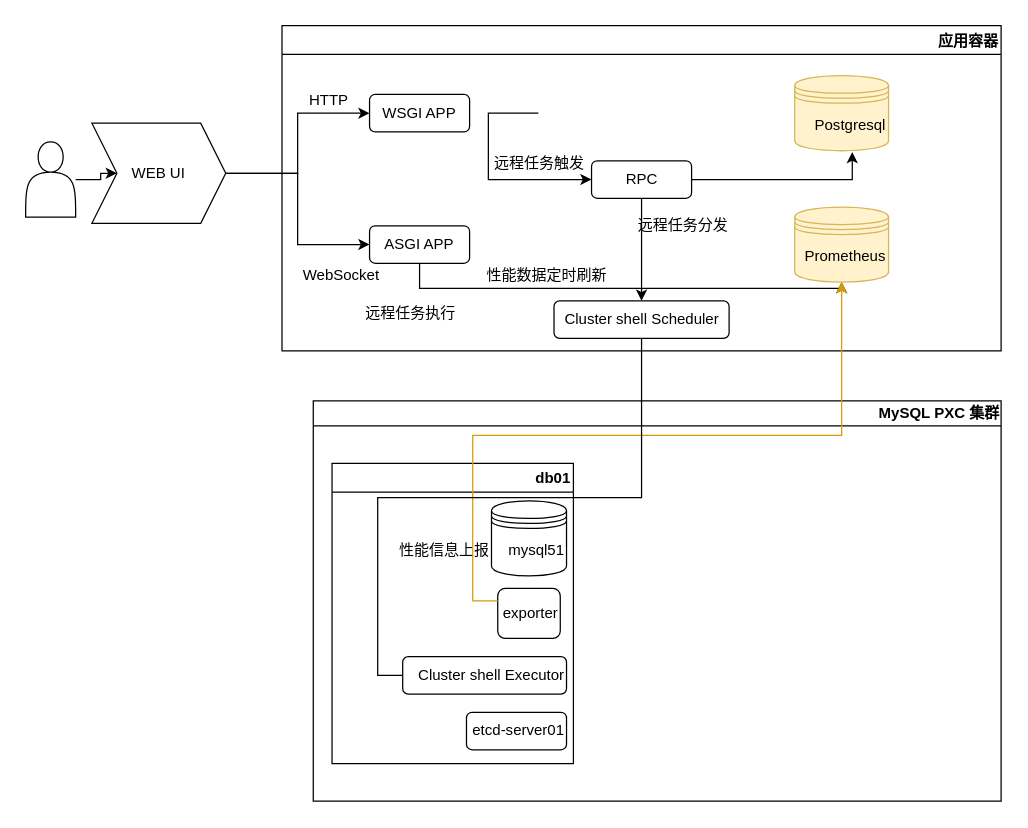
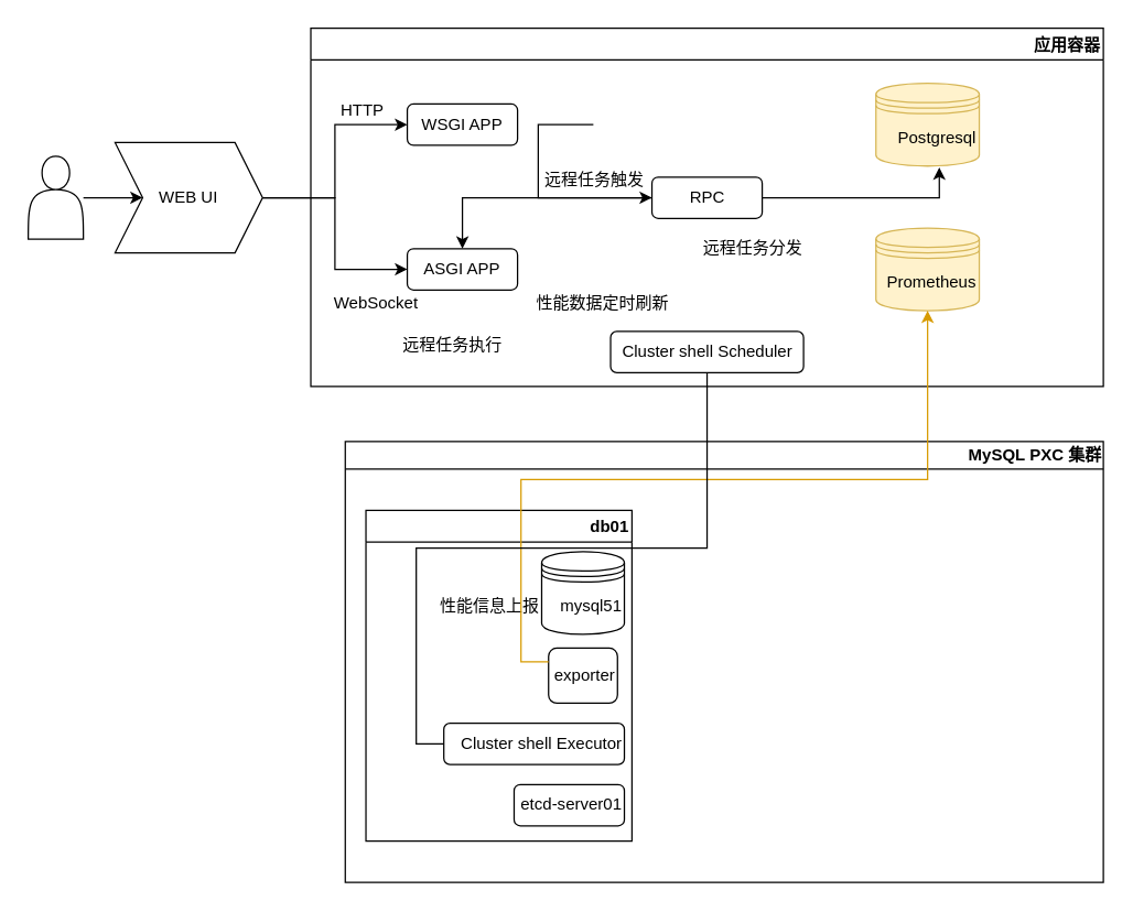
  <mxCell id="0" style=";html=1;" />
  <mxCell id="1" style=";html=1;" parent="0" />
  <mxCell id="2" value="应用容器" style="swimlane;align=right;" vertex="1" parent="1"><mxGeometry x="225" y="20" width="575" height="260" as="geometry" /></mxCell>
- <mxCell id="3" style="edgeStyle=orthogonalEdgeStyle;rounded=0;orthogonalLoop=1;jettySize=auto;html=1;entryX=0.5;entryY=1;entryDx=0;entryDy=0;exitX=0.5;exitY=1;exitDx=0;exitDy=0;" edge="1" parent="2" source="4" target="7"><mxGeometry relative="1" as="geometry" /></mxCell>
  <mxCell id="4" value="ASGI APP" style="rounded=1;whiteSpace=wrap;html=1;" vertex="1" parent="2"><mxGeometry x="70" y="160" width="80" height="30" as="geometry" /></mxCell>
  <mxCell id="5" style="edgeStyle=orthogonalEdgeStyle;rounded=0;orthogonalLoop=1;jettySize=auto;html=1;entryX=0;entryY=0.5;entryDx=0;entryDy=0;" edge="1" parent="2" target="13"><mxGeometry relative="1" as="geometry"><mxPoint x="205" y="70" as="sourcePoint" /><Array as="points"><mxPoint x="165" y="70" /><mxPoint x="165" y="123" /></Array></mxGeometry></mxCell>
  <mxCell id="6" value="WSGI APP" style="rounded=1;whiteSpace=wrap;html=1;" vertex="1" parent="2"><mxGeometry x="70" y="55" width="80" height="30" as="geometry" /></mxCell>
  <mxCell id="7" value="Prometheus" style="shape=datastore;whiteSpace=wrap;html=1;align=right;fillColor=#fff2cc;strokeColor=#d6b656;" vertex="1" parent="2"><mxGeometry x="410" y="145" width="75" height="60" as="geometry" /></mxCell>
  <mxCell id="8" value="Postgresql" style="shape=datastore;whiteSpace=wrap;html=1;align=right;fillColor=#fff2cc;strokeColor=#d6b656;" vertex="1" parent="2"><mxGeometry x="410" y="40" width="75" height="60" as="geometry" /></mxCell>
  <mxCell id="9" value="HTTP " style="text;html=1;resizable=0;points=[];autosize=1;align=left;verticalAlign=top;spacingTop=-4;" vertex="1" parent="2"><mxGeometry x="20" y="50" width="50" height="20" as="geometry" /></mxCell>
  <mxCell id="10" value="WebSocket" style="text;html=1;resizable=0;points=[];autosize=1;align=left;verticalAlign=top;spacingTop=-4;" vertex="1" parent="2"><mxGeometry x="15" y="190" width="80" height="20" as="geometry" /></mxCell>
  <mxCell id="11" style="edgeStyle=orthogonalEdgeStyle;rounded=0;orthogonalLoop=1;jettySize=auto;html=1;entryX=0.613;entryY=1.017;entryDx=0;entryDy=0;entryPerimeter=0;" edge="1" parent="2" source="13" target="8"><mxGeometry relative="1" as="geometry" /></mxCell>
- <mxCell id="12" style="edgeStyle=orthogonalEdgeStyle;rounded=0;orthogonalLoop=1;jettySize=auto;html=1;entryX=0.5;entryY=0;entryDx=0;entryDy=0;" edge="1" parent="2" source="13" target="14"><mxGeometry relative="1" as="geometry" /></mxCell>
+ <mxCell id="12" style="edgeStyle=orthogonalEdgeStyle;rounded=0;orthogonalLoop=1;jettySize=auto;html=1;" edge="1" parent="2" source="13" target="4"><mxGeometry relative="1" as="geometry" /></mxCell>
  <mxCell id="13" value="RPC" style="rounded=1;whiteSpace=wrap;html=1;" vertex="1" parent="2"><mxGeometry x="247.5" y="108" width="80" height="30" as="geometry" /></mxCell>
  <mxCell id="14" value="Cluster shell Scheduler" style="rounded=1;whiteSpace=wrap;html=1;" vertex="1" parent="2"><mxGeometry x="217.5" y="220" width="140" height="30" as="geometry" /></mxCell>
  <mxCell id="15" value="远程任务触发" style="text;html=1;resizable=0;points=[];autosize=1;align=left;verticalAlign=top;spacingTop=-4;" vertex="1" parent="2"><mxGeometry x="168" y="100" width="90" height="20" as="geometry" /></mxCell>
  <mxCell id="16" value="远程任务执行" style="text;html=1;resizable=0;points=[];autosize=1;align=left;verticalAlign=top;spacingTop=-4;" vertex="1" parent="2"><mxGeometry x="65" y="220" width="90" height="20" as="geometry" /></mxCell>
  <mxCell id="17" value="远程任务分发" style="text;html=1;resizable=0;points=[];autosize=1;align=left;verticalAlign=top;spacingTop=-4;" vertex="1" parent="2"><mxGeometry x="282.5" y="150" width="90" height="20" as="geometry" /></mxCell>
  <mxCell id="18" value="性能数据定时刷新" style="text;html=1;resizable=0;points=[];autosize=1;align=left;verticalAlign=top;spacingTop=-4;" vertex="1" parent="2"><mxGeometry x="161.5" y="190" width="110" height="20" as="geometry" /></mxCell>
  <mxCell id="19" value="MySQL PXC 集群" style="swimlane;html=1;startSize=20;horizontal=1;containerType=tree;align=right;" vertex="1" parent="1"><mxGeometry x="250" y="320" width="550" height="320" as="geometry" /></mxCell>
  <mxCell id="20" value="db01" style="swimlane;align=right;" vertex="1" parent="19"><mxGeometry x="15" y="50" width="193" height="240" as="geometry" /></mxCell>
  <mxCell id="21" value="mysql51" style="shape=datastore;whiteSpace=wrap;html=1;align=right;" vertex="1" parent="20"><mxGeometry x="127.5" y="30" width="60" height="60" as="geometry" /></mxCell>
  <mxCell id="22" value="exporter" style="rounded=1;whiteSpace=wrap;html=1;align=right;" vertex="1" parent="20"><mxGeometry x="132.5" y="100" width="50" height="40" as="geometry" /></mxCell>
  <mxCell id="23" value="etcd-server01" style="rounded=1;whiteSpace=wrap;html=1;align=right;" vertex="1" parent="20"><mxGeometry x="107.5" y="199" width="80" height="30" as="geometry" /></mxCell>
  <mxCell id="24" value="Cluster shell Executor" style="rounded=1;whiteSpace=wrap;html=1;align=right;" vertex="1" parent="20"><mxGeometry x="56.5" y="154.5" width="131" height="30" as="geometry" /></mxCell>
  <mxCell id="25" value="性能信息上报" style="text;html=1;resizable=0;points=[];autosize=1;align=left;verticalAlign=top;spacingTop=-4;" vertex="1" parent="20"><mxGeometry x="51.5" y="60" width="90" height="20" as="geometry" /></mxCell>
  <mxCell id="26" style="edgeStyle=orthogonalEdgeStyle;rounded=0;orthogonalLoop=1;jettySize=auto;html=1;entryX=0;entryY=0.5;entryDx=0;entryDy=0;" edge="1" parent="1" source="27" target="30"><mxGeometry relative="1" as="geometry" /></mxCell>
  <mxCell id="27" value="" style="shape=actor;whiteSpace=wrap;html=1;align=right;" vertex="1" parent="1"><mxGeometry x="20" y="113" width="40" height="60" as="geometry" /></mxCell>
  <mxCell id="28" style="edgeStyle=orthogonalEdgeStyle;rounded=0;orthogonalLoop=1;jettySize=auto;html=1;exitX=1;exitY=0.5;exitDx=0;exitDy=0;entryX=0;entryY=0.5;entryDx=0;entryDy=0;" edge="1" parent="1" source="30" target="4"><mxGeometry relative="1" as="geometry" /></mxCell>
  <mxCell id="29" style="edgeStyle=orthogonalEdgeStyle;rounded=0;orthogonalLoop=1;jettySize=auto;html=1;entryX=0;entryY=0.5;entryDx=0;entryDy=0;" edge="1" parent="1" source="30" target="6"><mxGeometry relative="1" as="geometry" /></mxCell>
- <mxCell id="30" value="&lt;div align=&quot;center&quot;&gt;WEB UI&lt;/div&gt;" style="shape=step;perimeter=stepPerimeter;whiteSpace=wrap;html=1;fixedSize=1;align=center;" vertex="1" parent="1"><mxGeometry x="73" y="98" width="107" height="80" as="geometry" /></mxCell>
+ <mxCell id="30" value="&lt;div align=&quot;center&quot;&gt;WEB UI&lt;/div&gt;" style="shape=step;perimeter=stepPerimeter;whiteSpace=wrap;html=1;fixedSize=1;align=center;" vertex="1" parent="1"><mxGeometry x="83" y="103" width="107" height="80" as="geometry" /></mxCell>
  <mxCell id="31" style="edgeStyle=orthogonalEdgeStyle;rounded=0;orthogonalLoop=1;jettySize=auto;html=1;exitX=0;exitY=0.25;exitDx=0;exitDy=0;fillColor=#ffcd28;strokeColor=#d79b00;gradientColor=#ffa500;" edge="1" parent="1" source="22" target="7"><mxGeometry relative="1" as="geometry"><mxPoint x="340" y="360" as="sourcePoint" /></mxGeometry></mxCell>
  <mxCell id="32" style="edgeStyle=orthogonalEdgeStyle;rounded=0;orthogonalLoop=1;jettySize=auto;html=1;entryX=0;entryY=0.5;entryDx=0;entryDy=0;endArrow=none;" edge="1" parent="1" source="14" target="24"><mxGeometry relative="1" as="geometry" /></mxCell>
